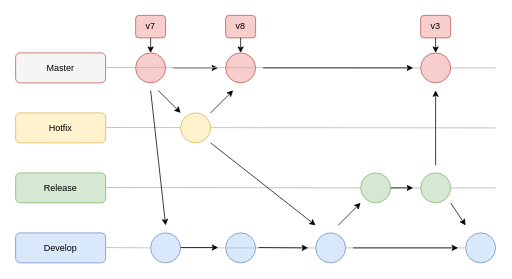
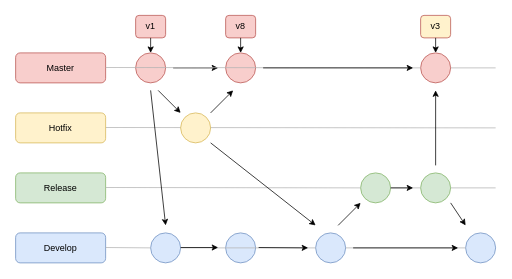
  <mxCell id="0" />
  <mxCell id="1" parent="0" />
  <mxCell id="2" value="" style="endArrow=none;html=1;strokeColor=#B3B3B3;" edge="1" parent="1"><mxGeometry width="50" height="50" relative="1" as="geometry"><mxPoint x="140" y="169.5" as="sourcePoint" /><mxPoint x="660" y="170" as="targetPoint" /></mxGeometry></mxCell>
  <mxCell id="3" value="" style="endArrow=none;html=1;strokeColor=#B3B3B3;" edge="1" parent="1" source="27"><mxGeometry width="50" height="50" relative="1" as="geometry"><mxPoint x="140" y="89.5" as="sourcePoint" /><mxPoint x="660" y="90" as="targetPoint" /></mxGeometry></mxCell>
- <mxCell id="4" value="Master" style="rounded=1;whiteSpace=wrap;html=1;fontSize=12;glass=0;strokeWidth=1;shadow=0;fillColor=#f5f5f5;strokeColor=#b85450;" parent="1" vertex="1"><mxGeometry x="20" y="70" width="120" height="40" as="geometry" /></mxCell>
+ <mxCell id="4" value="Master" style="rounded=1;whiteSpace=wrap;html=1;fontSize=12;glass=0;strokeWidth=1;shadow=0;fillColor=#f8cecc;strokeColor=#b85450;" parent="1" vertex="1"><mxGeometry x="20" y="70" width="120" height="40" as="geometry" /></mxCell>
  <mxCell id="5" value="Hotfix" style="rounded=1;whiteSpace=wrap;html=1;fontSize=12;glass=0;strokeWidth=1;shadow=0;fillColor=#fff2cc;strokeColor=#d6b656;" vertex="1" parent="1"><mxGeometry x="20" y="150" width="120" height="40" as="geometry" /></mxCell>
  <mxCell id="6" value="Release" style="rounded=1;whiteSpace=wrap;html=1;fontSize=12;glass=0;strokeWidth=1;shadow=0;fillColor=#d5e8d4;strokeColor=#82b366;" vertex="1" parent="1"><mxGeometry x="20" y="230" width="120" height="40" as="geometry" /></mxCell>
  <mxCell id="7" value="Develop" style="rounded=1;whiteSpace=wrap;html=1;fontSize=12;glass=0;strokeWidth=1;shadow=0;fillColor=#dae8fc;strokeColor=#6c8ebf;" vertex="1" parent="1"><mxGeometry x="20" y="310" width="120" height="40" as="geometry" /></mxCell>
  <mxCell id="8" value="" style="ellipse;whiteSpace=wrap;html=1;aspect=fixed;fillColor=#f8cecc;strokeColor=#b85450;" vertex="1" parent="1"><mxGeometry x="180" y="70" width="40" height="40" as="geometry" /></mxCell>
- <mxCell id="9" value="v7" style="rounded=1;whiteSpace=wrap;html=1;fillColor=#f8cecc;strokeColor=#b85450;" vertex="1" parent="1"><mxGeometry x="180" y="20" width="40" height="30" as="geometry" /></mxCell>
+ <mxCell id="9" value="v1" style="rounded=1;whiteSpace=wrap;html=1;fillColor=#f8cecc;strokeColor=#b85450;" vertex="1" parent="1"><mxGeometry x="180" y="20" width="40" height="30" as="geometry" /></mxCell>
  <mxCell id="10" value="" style="endArrow=classic;html=1;entryX=0.5;entryY=0;entryDx=0;entryDy=0;" edge="1" parent="1" target="8"><mxGeometry width="50" height="50" relative="1" as="geometry"><mxPoint x="200" y="50" as="sourcePoint" /><mxPoint x="200" y="60" as="targetPoint" /></mxGeometry></mxCell>
  <mxCell id="11" value="" style="endArrow=classic;html=1;" edge="1" parent="1"><mxGeometry width="50" height="50" relative="1" as="geometry"><mxPoint x="230" y="90" as="sourcePoint" /><mxPoint x="290" y="90" as="targetPoint" /></mxGeometry></mxCell>
  <mxCell id="12" value="" style="ellipse;whiteSpace=wrap;html=1;aspect=fixed;fillColor=#f8cecc;strokeColor=#b85450;" vertex="1" parent="1"><mxGeometry x="300" y="70" width="40" height="40" as="geometry" /></mxCell>
  <mxCell id="13" value="" style="ellipse;whiteSpace=wrap;html=1;aspect=fixed;fillColor=#fff2cc;strokeColor=#d6b656;" vertex="1" parent="1"><mxGeometry x="240" y="150" width="40" height="40" as="geometry" /></mxCell>
  <mxCell id="14" value="" style="endArrow=classic;html=1;" edge="1" parent="1"><mxGeometry width="50" height="50" relative="1" as="geometry"><mxPoint x="280" y="150" as="sourcePoint" /><mxPoint x="310" y="120" as="targetPoint" /></mxGeometry></mxCell>
  <mxCell id="15" value="" style="endArrow=classic;html=1;" edge="1" parent="1"><mxGeometry width="50" height="50" relative="1" as="geometry"><mxPoint x="210" y="120" as="sourcePoint" /><mxPoint x="240" y="150" as="targetPoint" /></mxGeometry></mxCell>
  <mxCell id="16" value="" style="endArrow=none;html=1;strokeColor=#B3B3B3;" edge="1" parent="1" source="29"><mxGeometry width="50" height="50" relative="1" as="geometry"><mxPoint x="140" y="329.5" as="sourcePoint" /><mxPoint x="660" y="330" as="targetPoint" /></mxGeometry></mxCell>
  <mxCell id="17" value="" style="endArrow=none;html=1;strokeColor=#B3B3B3;" edge="1" parent="1" source="25"><mxGeometry width="50" height="50" relative="1" as="geometry"><mxPoint x="140" y="249.5" as="sourcePoint" /><mxPoint x="660" y="250" as="targetPoint" /></mxGeometry></mxCell>
  <mxCell id="18" value="" style="ellipse;whiteSpace=wrap;html=1;aspect=fixed;fillColor=#dae8fc;strokeColor=#6c8ebf;" vertex="1" parent="1"><mxGeometry x="200" y="310" width="40" height="40" as="geometry" /></mxCell>
  <mxCell id="19" value="" style="endArrow=none;html=1;strokeColor=#B3B3B3;" edge="1" parent="1" target="18"><mxGeometry width="50" height="50" relative="1" as="geometry"><mxPoint x="140" y="329.5" as="sourcePoint" /><mxPoint x="581.333" y="330" as="targetPoint" /></mxGeometry></mxCell>
  <mxCell id="20" value="" style="ellipse;whiteSpace=wrap;html=1;aspect=fixed;fillColor=#dae8fc;strokeColor=#6c8ebf;" vertex="1" parent="1"><mxGeometry x="300" y="310" width="40" height="40" as="geometry" /></mxCell>
  <mxCell id="21" value="" style="ellipse;whiteSpace=wrap;html=1;aspect=fixed;fillColor=#dae8fc;strokeColor=#6c8ebf;" vertex="1" parent="1"><mxGeometry x="420" y="310" width="40" height="40" as="geometry" /></mxCell>
  <mxCell id="22" value="" style="endArrow=none;html=1;strokeColor=#B3B3B3;" edge="1" parent="1" source="18" target="21"><mxGeometry width="50" height="50" relative="1" as="geometry"><mxPoint x="240" y="330" as="sourcePoint" /><mxPoint x="581.333" y="330" as="targetPoint" /></mxGeometry></mxCell>
  <mxCell id="23" value="" style="ellipse;whiteSpace=wrap;html=1;aspect=fixed;fillColor=#d5e8d4;strokeColor=#82b366;" vertex="1" parent="1"><mxGeometry x="480" y="230" width="40" height="40" as="geometry" /></mxCell>
  <mxCell id="24" value="" style="endArrow=none;html=1;strokeColor=#B3B3B3;" edge="1" parent="1" target="23"><mxGeometry width="50" height="50" relative="1" as="geometry"><mxPoint x="140" y="249.5" as="sourcePoint" /><mxPoint x="581.333" y="250" as="targetPoint" /></mxGeometry></mxCell>
  <mxCell id="25" value="" style="ellipse;whiteSpace=wrap;html=1;aspect=fixed;fillColor=#d5e8d4;strokeColor=#82b366;" vertex="1" parent="1"><mxGeometry x="560" y="230" width="40" height="40" as="geometry" /></mxCell>
  <mxCell id="26" value="" style="endArrow=none;html=1;strokeColor=#B3B3B3;" edge="1" parent="1" source="23" target="25"><mxGeometry width="50" height="50" relative="1" as="geometry"><mxPoint x="520" y="250" as="sourcePoint" /><mxPoint x="620" y="250" as="targetPoint" /></mxGeometry></mxCell>
  <mxCell id="27" value="" style="ellipse;whiteSpace=wrap;html=1;aspect=fixed;fillColor=#f8cecc;strokeColor=#b85450;" vertex="1" parent="1"><mxGeometry x="560" y="70" width="40" height="40" as="geometry" /></mxCell>
  <mxCell id="28" value="" style="endArrow=none;html=1;strokeColor=#B3B3B3;" edge="1" parent="1" target="27"><mxGeometry width="50" height="50" relative="1" as="geometry"><mxPoint x="140" y="89.5" as="sourcePoint" /><mxPoint x="660" y="90" as="targetPoint" /></mxGeometry></mxCell>
  <mxCell id="29" value="" style="ellipse;whiteSpace=wrap;html=1;aspect=fixed;fillColor=#dae8fc;strokeColor=#6c8ebf;" vertex="1" parent="1"><mxGeometry x="620" y="310" width="40" height="40" as="geometry" /></mxCell>
  <mxCell id="30" value="" style="endArrow=none;html=1;strokeColor=#B3B3B3;" edge="1" parent="1" source="21" target="29"><mxGeometry width="50" height="50" relative="1" as="geometry"><mxPoint x="460" y="330" as="sourcePoint" /><mxPoint x="660" y="330" as="targetPoint" /></mxGeometry></mxCell>
  <mxCell id="31" value="" style="endArrow=classic;html=1;" edge="1" parent="1"><mxGeometry width="50" height="50" relative="1" as="geometry"><mxPoint x="200" y="120" as="sourcePoint" /><mxPoint x="220" y="300" as="targetPoint" /></mxGeometry></mxCell>
  <mxCell id="32" value="" style="endArrow=classic;html=1;strokeColor=#000000;" edge="1" parent="1"><mxGeometry width="50" height="50" relative="1" as="geometry"><mxPoint x="280" y="190" as="sourcePoint" /><mxPoint x="420" y="300" as="targetPoint" /></mxGeometry></mxCell>
  <mxCell id="33" value="" style="endArrow=classic;html=1;strokeColor=#000000;" edge="1" parent="1"><mxGeometry width="50" height="50" relative="1" as="geometry"><mxPoint x="240" y="329.5" as="sourcePoint" /><mxPoint x="290" y="329.5" as="targetPoint" /></mxGeometry></mxCell>
  <mxCell id="34" value="" style="endArrow=classic;html=1;strokeColor=#000000;" edge="1" parent="1"><mxGeometry width="50" height="50" relative="1" as="geometry"><mxPoint x="344" y="329.5" as="sourcePoint" /><mxPoint x="410" y="330" as="targetPoint" /></mxGeometry></mxCell>
  <mxCell id="35" value="" style="endArrow=classic;html=1;" edge="1" parent="1"><mxGeometry width="50" height="50" relative="1" as="geometry"><mxPoint x="450" y="300" as="sourcePoint" /><mxPoint x="480" y="270" as="targetPoint" /></mxGeometry></mxCell>
  <mxCell id="36" value="" style="endArrow=classic;html=1;strokeColor=#000000;" edge="1" parent="1"><mxGeometry width="50" height="50" relative="1" as="geometry"><mxPoint x="350" y="90" as="sourcePoint" /><mxPoint x="550" y="90" as="targetPoint" /></mxGeometry></mxCell>
  <mxCell id="37" value="" style="endArrow=classic;html=1;strokeColor=#000000;" edge="1" parent="1"><mxGeometry width="50" height="50" relative="1" as="geometry"><mxPoint x="520" y="250" as="sourcePoint" /><mxPoint x="550" y="250" as="targetPoint" /></mxGeometry></mxCell>
  <mxCell id="38" value="" style="endArrow=classic;html=1;strokeColor=#000000;" edge="1" parent="1"><mxGeometry width="50" height="50" relative="1" as="geometry"><mxPoint x="470" y="330" as="sourcePoint" /><mxPoint x="610" y="330" as="targetPoint" /></mxGeometry></mxCell>
  <mxCell id="39" value="" style="endArrow=classic;html=1;strokeColor=#000000;" edge="1" parent="1"><mxGeometry width="50" height="50" relative="1" as="geometry"><mxPoint x="600" y="270" as="sourcePoint" /><mxPoint x="620" y="300" as="targetPoint" /></mxGeometry></mxCell>
  <mxCell id="40" value="" style="endArrow=classic;html=1;strokeColor=#000000;" edge="1" parent="1"><mxGeometry width="50" height="50" relative="1" as="geometry"><mxPoint x="580" y="220" as="sourcePoint" /><mxPoint x="580" y="120" as="targetPoint" /></mxGeometry></mxCell>
  <mxCell id="41" value="v8" style="rounded=1;whiteSpace=wrap;html=1;fillColor=#f8cecc;strokeColor=#b85450;" vertex="1" parent="1"><mxGeometry x="300" y="20" width="40" height="30" as="geometry" /></mxCell>
  <mxCell id="42" value="" style="endArrow=classic;html=1;entryX=0.5;entryY=0;entryDx=0;entryDy=0;" edge="1" parent="1"><mxGeometry width="50" height="50" relative="1" as="geometry"><mxPoint x="320" y="50" as="sourcePoint" /><mxPoint x="320" y="70" as="targetPoint" /></mxGeometry></mxCell>
- <mxCell id="43" value="v3" style="rounded=1;whiteSpace=wrap;html=1;fillColor=#f8cecc;strokeColor=#b85450;" vertex="1" parent="1"><mxGeometry x="560" y="20" width="40" height="30" as="geometry" /></mxCell>
+ <mxCell id="43" value="v3" style="rounded=1;whiteSpace=wrap;html=1;fillColor=#fff2cc;strokeColor=#b85450;" vertex="1" parent="1"><mxGeometry x="560" y="20" width="40" height="30" as="geometry" /></mxCell>
  <mxCell id="44" value="" style="endArrow=classic;html=1;entryX=0.5;entryY=0;entryDx=0;entryDy=0;" edge="1" parent="1"><mxGeometry width="50" height="50" relative="1" as="geometry"><mxPoint x="580" y="50" as="sourcePoint" /><mxPoint x="580" y="70" as="targetPoint" /></mxGeometry></mxCell>
